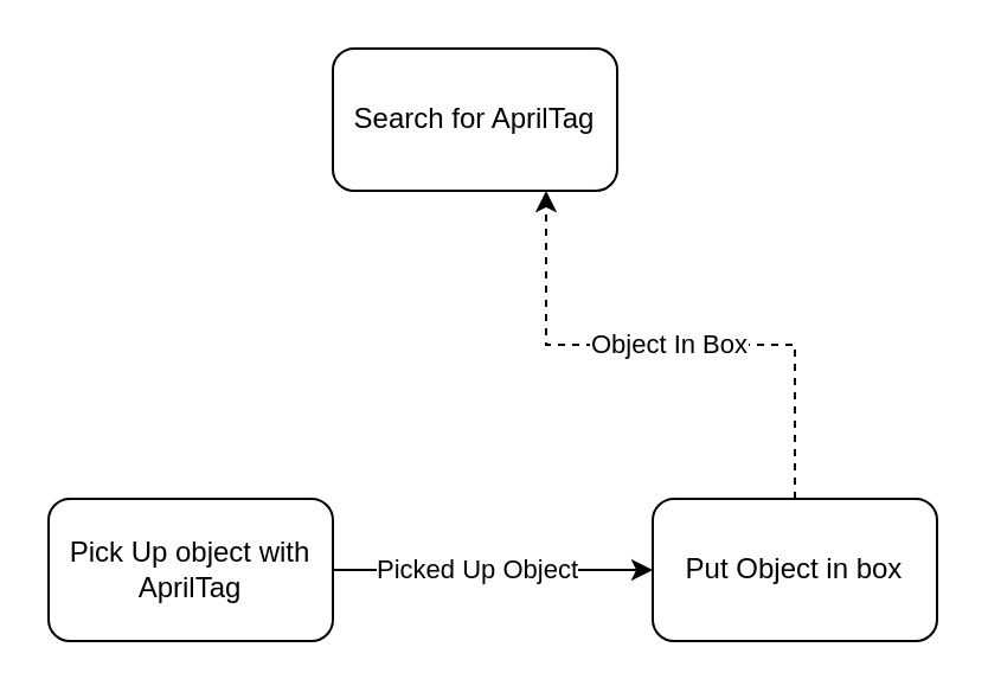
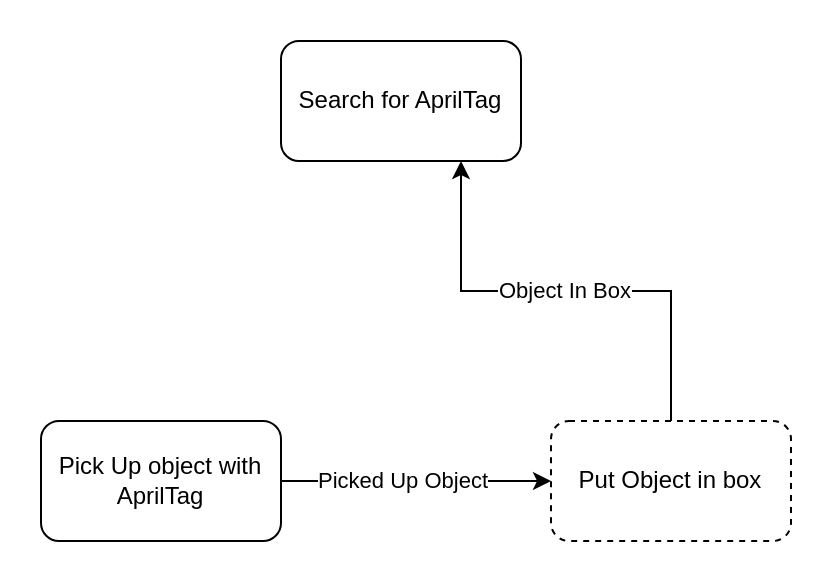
  <mxCell id="0" />
  <mxCell id="1" parent="0" />
  <mxCell id="2" value="Search for AprilTag" style="rounded=1;whiteSpace=wrap;html=1;" vertex="1" parent="1"><mxGeometry x="140" y="20" width="120" height="60" as="geometry" /></mxCell>
  <mxCell id="3" style="edgeStyle=orthogonalEdgeStyle;rounded=0;orthogonalLoop=1;jettySize=auto;html=1;exitX=1;exitY=0.5;exitDx=0;exitDy=0;entryX=0;entryY=0.5;entryDx=0;entryDy=0;" edge="1" parent="1" source="5" target="8"><mxGeometry relative="1" as="geometry" /></mxCell>
  <mxCell id="4" value="Picked Up Object" style="edgeLabel;html=1;align=center;verticalAlign=middle;resizable=0;points=[];" vertex="1" connectable="0" parent="3"><mxGeometry x="-0.6" y="1" relative="1" as="geometry"><mxPoint x="33" as="offset" /></mxGeometry></mxCell>
  <mxCell id="5" value="Pick Up object with AprilTag" style="rounded=1;whiteSpace=wrap;html=1;" vertex="1" parent="1"><mxGeometry x="20" y="210" width="120" height="60" as="geometry" /></mxCell>
- <mxCell id="6" style="edgeStyle=orthogonalEdgeStyle;rounded=0;orthogonalLoop=1;jettySize=auto;html=1;exitX=0.5;exitY=0;exitDx=0;exitDy=0;entryX=0.75;entryY=1;entryDx=0;entryDy=0;dashed=1;" edge="1" parent="1" source="8" target="2"><mxGeometry relative="1" as="geometry" /></mxCell>
+ <mxCell id="6" style="edgeStyle=orthogonalEdgeStyle;rounded=0;orthogonalLoop=1;jettySize=auto;html=1;exitX=0.5;exitY=0;exitDx=0;exitDy=0;entryX=0.75;entryY=1;entryDx=0;entryDy=0;" edge="1" parent="1" source="8" target="2"><mxGeometry relative="1" as="geometry" /></mxCell>
  <mxCell id="7" value="Object In Box" style="edgeLabel;html=1;align=center;verticalAlign=middle;resizable=0;points=[];" vertex="1" connectable="0" parent="6"><mxGeometry x="0.157" y="1" relative="1" as="geometry"><mxPoint x="17" y="-2" as="offset" /></mxGeometry></mxCell>
- <mxCell id="8" value="Put Object in box" style="rounded=1;whiteSpace=wrap;html=1;" vertex="1" parent="1"><mxGeometry x="275" y="210" width="120" height="60" as="geometry" /></mxCell>
+ <mxCell id="8" value="Put Object in box" style="rounded=1;whiteSpace=wrap;html=1;dashed=1;" vertex="1" parent="1"><mxGeometry x="275" y="210" width="120" height="60" as="geometry" /></mxCell>
